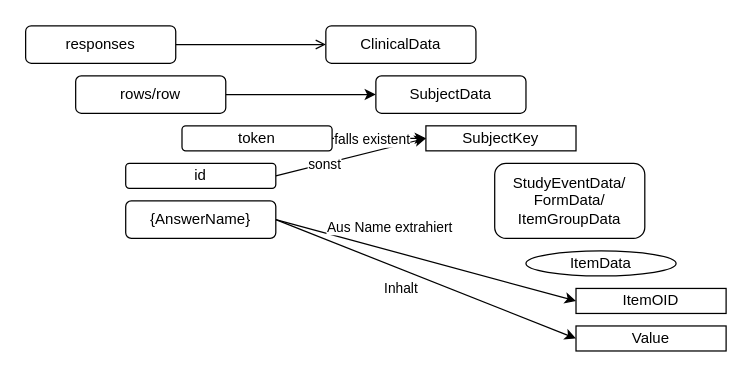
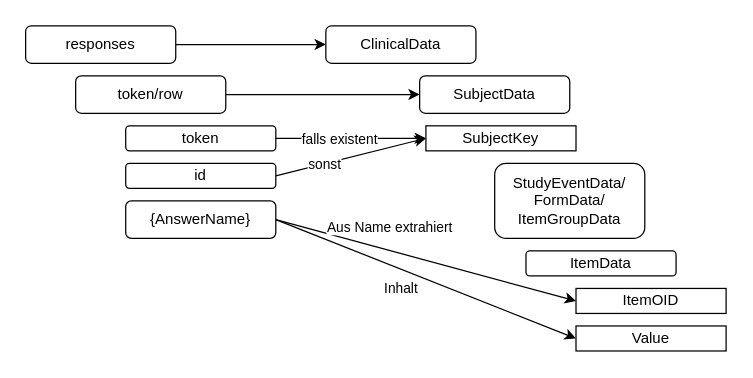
  <mxCell id="0" />
  <mxCell id="1" parent="0" />
- <mxCell id="2" style="edgeStyle=orthogonalEdgeStyle;rounded=0;orthogonalLoop=1;jettySize=auto;html=1;exitX=1;exitY=0.5;exitDx=0;exitDy=0;entryX=0;entryY=0.5;entryDx=0;entryDy=0;endArrow=open;" parent="1" source="3" target="14" edge="1"><mxGeometry relative="1" as="geometry" /></mxCell>
+ <mxCell id="2" style="edgeStyle=orthogonalEdgeStyle;rounded=0;orthogonalLoop=1;jettySize=auto;html=1;exitX=1;exitY=0.5;exitDx=0;exitDy=0;entryX=0;entryY=0.5;entryDx=0;entryDy=0;" parent="1" source="3" target="14" edge="1"><mxGeometry relative="1" as="geometry" /></mxCell>
  <mxCell id="3" value="responses" style="rounded=1;whiteSpace=wrap;html=1;" parent="1" vertex="1"><mxGeometry x="20" y="20" width="120" height="30" as="geometry" /></mxCell>
  <mxCell id="4" style="edgeStyle=orthogonalEdgeStyle;rounded=0;orthogonalLoop=1;jettySize=auto;html=1;exitX=1;exitY=0.5;exitDx=0;exitDy=0;entryX=0;entryY=0.5;entryDx=0;entryDy=0;" parent="1" source="5" target="15" edge="1"><mxGeometry relative="1" as="geometry" /></mxCell>
- <mxCell id="5" value="rows/row" style="rounded=1;whiteSpace=wrap;html=1;" parent="1" vertex="1"><mxGeometry x="60" y="60" width="120" height="30" as="geometry" /></mxCell>
+ <mxCell id="5" value="token/row" style="rounded=1;whiteSpace=wrap;html=1;" parent="1" vertex="1"><mxGeometry x="60" y="60" width="120" height="30" as="geometry" /></mxCell>
  <mxCell id="6" style="rounded=0;orthogonalLoop=1;jettySize=auto;html=1;exitX=1;exitY=0.5;exitDx=0;exitDy=0;entryX=0;entryY=0.5;entryDx=0;entryDy=0;" parent="1" source="8" target="16" edge="1"><mxGeometry relative="1" as="geometry" /></mxCell>
  <mxCell id="7" value="sonst" style="edgeLabel;html=1;align=center;verticalAlign=middle;resizable=0;points=[];" vertex="1" connectable="0" parent="6"><mxGeometry x="-0.35" relative="1" as="geometry"><mxPoint as="offset" /></mxGeometry></mxCell>
  <mxCell id="8" value="id" style="rounded=1;whiteSpace=wrap;html=1;" parent="1" vertex="1"><mxGeometry x="100" y="130" width="120" height="20" as="geometry" /></mxCell>
  <mxCell id="9" style="edgeStyle=none;rounded=0;orthogonalLoop=1;jettySize=auto;html=1;exitX=1;exitY=0.5;exitDx=0;exitDy=0;entryX=0;entryY=0.5;entryDx=0;entryDy=0;" parent="1" source="13" target="19" edge="1"><mxGeometry relative="1" as="geometry" /></mxCell>
  <mxCell id="10" value="Aus Name extrahiert" style="edgeLabel;html=1;align=center;verticalAlign=middle;resizable=0;points=[];" parent="9" vertex="1" connectable="0"><mxGeometry x="-0.141" relative="1" as="geometry"><mxPoint x="-13" y="-22" as="offset" /></mxGeometry></mxCell>
  <mxCell id="11" style="edgeStyle=none;rounded=0;orthogonalLoop=1;jettySize=auto;html=1;exitX=1;exitY=0.5;exitDx=0;exitDy=0;entryX=0;entryY=0.5;entryDx=0;entryDy=0;" parent="1" source="13" target="20" edge="1"><mxGeometry relative="1" as="geometry" /></mxCell>
  <mxCell id="12" value="Inhalt" style="edgeLabel;html=1;align=center;verticalAlign=middle;resizable=0;points=[];" parent="11" vertex="1" connectable="0"><mxGeometry x="0.061" y="-2" relative="1" as="geometry"><mxPoint x="-27" y="2" as="offset" /></mxGeometry></mxCell>
  <mxCell id="13" value="{AnswerName}" style="rounded=1;whiteSpace=wrap;html=1;" parent="1" vertex="1"><mxGeometry x="100" y="160" width="120" height="30" as="geometry" /></mxCell>
  <mxCell id="14" value="ClinicalData" style="rounded=1;whiteSpace=wrap;html=1;" parent="1" vertex="1"><mxGeometry x="260" y="20" width="120" height="30" as="geometry" /></mxCell>
- <mxCell id="15" value="SubjectData" style="rounded=1;whiteSpace=wrap;html=1;" parent="1" vertex="1"><mxGeometry x="300" y="60" width="120" height="30" as="geometry" /></mxCell>
+ <mxCell id="15" value="SubjectData" style="rounded=1;whiteSpace=wrap;html=1;" parent="1" vertex="1"><mxGeometry x="335" y="60" width="120" height="30" as="geometry" /></mxCell>
  <mxCell id="16" value="SubjectKey" style="rounded=0;whiteSpace=wrap;html=1;" parent="1" vertex="1"><mxGeometry x="340" y="100" width="120" height="20" as="geometry" /></mxCell>
  <mxCell id="17" value="StudyEventData/&lt;br&gt;FormData/&lt;br&gt;ItemGroupData" style="rounded=1;whiteSpace=wrap;html=1;" parent="1" vertex="1"><mxGeometry x="395" y="130" width="120" height="60" as="geometry" /></mxCell>
- <mxCell id="18" value="ItemData" style="ellipse;whiteSpace=wrap;html=1;" parent="1" vertex="1"><mxGeometry x="420" y="200" width="120" height="20" as="geometry" /></mxCell>
+ <mxCell id="18" value="ItemData" style="rounded=1;whiteSpace=wrap;html=1;" parent="1" vertex="1"><mxGeometry x="420" y="200" width="120" height="20" as="geometry" /></mxCell>
  <mxCell id="19" value="ItemOID" style="rounded=0;whiteSpace=wrap;html=1;" parent="1" vertex="1"><mxGeometry x="460" y="230" width="120" height="20" as="geometry" /></mxCell>
  <mxCell id="20" value="Value" style="rounded=0;whiteSpace=wrap;html=1;" parent="1" vertex="1"><mxGeometry x="460" y="260" width="120" height="20" as="geometry" /></mxCell>
  <mxCell id="21" style="rounded=0;orthogonalLoop=1;jettySize=auto;html=1;exitX=1;exitY=0.5;exitDx=0;exitDy=0;entryX=0;entryY=0.5;entryDx=0;entryDy=0;" edge="1" parent="1" source="23" target="16"><mxGeometry relative="1" as="geometry" /></mxCell>
  <mxCell id="22" value="falls existent" style="edgeLabel;html=1;align=center;verticalAlign=middle;resizable=0;points=[];" vertex="1" connectable="0" parent="21"><mxGeometry x="-0.166" relative="1" as="geometry"><mxPoint as="offset" /></mxGeometry></mxCell>
- <mxCell id="23" value="token" style="rounded=1;whiteSpace=wrap;html=1;" vertex="1" parent="1"><mxGeometry x="145" y="100" width="120" height="20" as="geometry" /></mxCell>
+ <mxCell id="23" value="token" style="rounded=1;whiteSpace=wrap;html=1;" vertex="1" parent="1"><mxGeometry x="100" y="100" width="120" height="20" as="geometry" /></mxCell>
